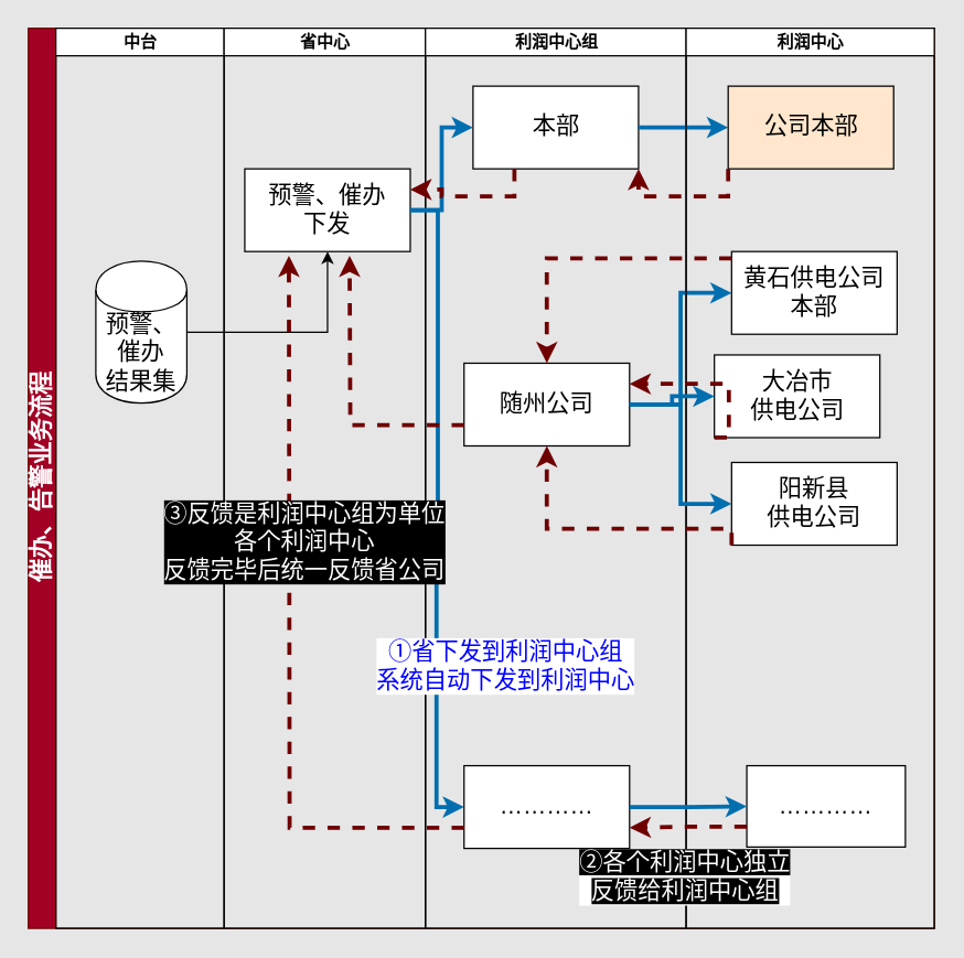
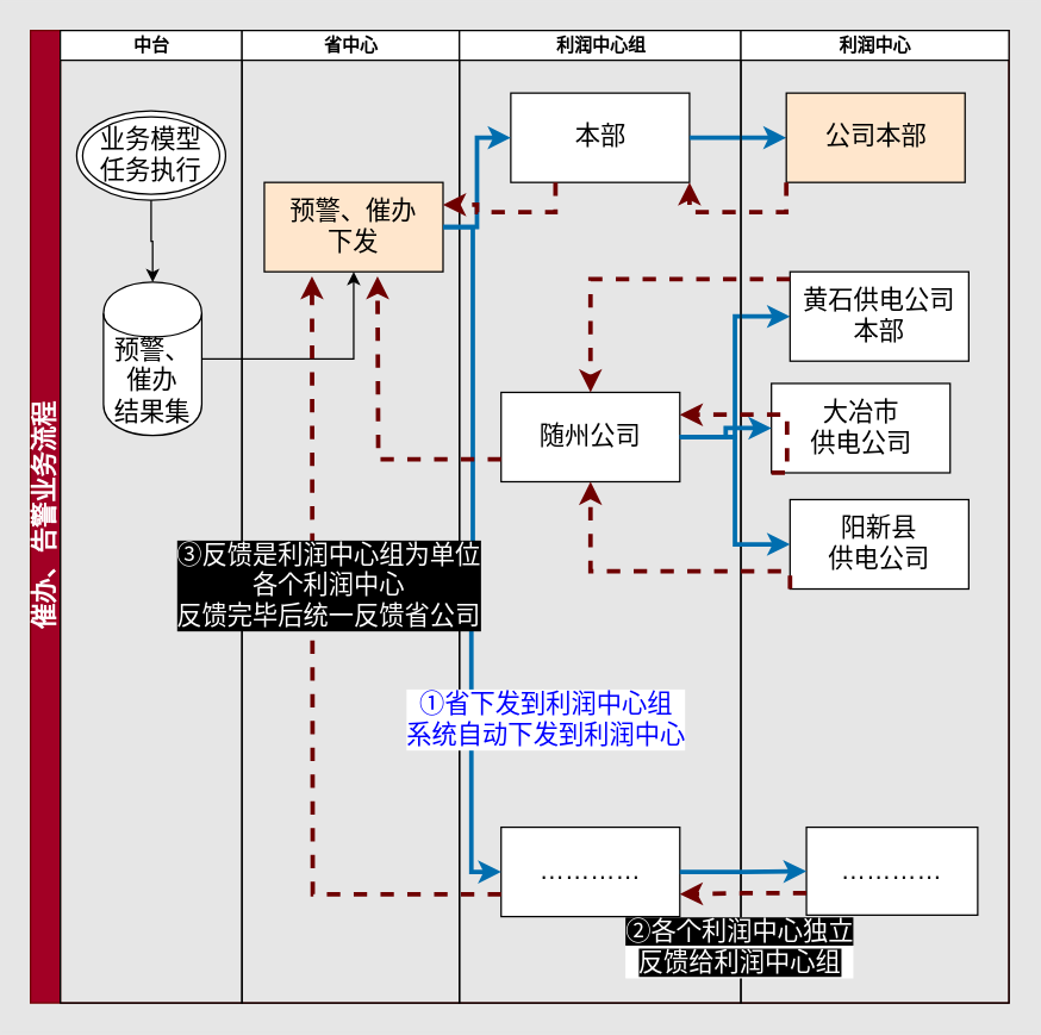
  <mxCell id="0" />
  <mxCell id="1" parent="0" />
  <mxCell id="2" value="催办、告警业务流程" style="swimlane;html=1;childLayout=stackLayout;resizeParent=1;resizeParentMax=0;startSize=20;horizontal=0;horizontalStack=1;fontSize=17;fillColor=#a20025;strokeColor=#6F0000;fontColor=#ffffff;" vertex="1" parent="1"><mxGeometry x="20" y="20" width="657" height="653" as="geometry"><mxRectangle x="295" y="163" width="30" height="157" as="alternateBounds" /></mxGeometry></mxCell>
  <mxCell id="3" value="中台" style="swimlane;html=1;startSize=20;" vertex="1" parent="2"><mxGeometry x="20" width="122" height="653" as="geometry" /></mxCell>
+ <mxCell id="4" value="业务模型&lt;br&gt;任务执行" style="ellipse;shape=doubleEllipse;whiteSpace=wrap;html=1;fontSize=17;" vertex="1" parent="3"><mxGeometry x="11" y="54" width="100" height="60" as="geometry" /></mxCell>
  <mxCell id="5" value="预警、催办&lt;br&gt;结果集" style="shape=cylinder;whiteSpace=wrap;html=1;boundedLbl=1;backgroundOutline=1;fontSize=17;" vertex="1" parent="3"><mxGeometry x="29" y="169" width="66" height="103" as="geometry" /></mxCell>
+ <mxCell id="6" value="" style="edgeStyle=orthogonalEdgeStyle;rounded=0;orthogonalLoop=1;jettySize=auto;html=1;fontSize=17;" edge="1" parent="3" source="4" target="5"><mxGeometry relative="1" as="geometry" /></mxCell>
  <mxCell id="7" value="省中心" style="swimlane;html=1;startSize=20;" vertex="1" parent="2"><mxGeometry x="142" width="146" height="653" as="geometry" /></mxCell>
- <mxCell id="8" value="预警、催办&lt;br&gt;下发" style="whiteSpace=wrap;html=1;fontSize=17;" vertex="1" parent="7"><mxGeometry x="15" y="102" width="120" height="60" as="geometry" /></mxCell>
+ <mxCell id="8" value="预警、催办&lt;br&gt;下发" style="whiteSpace=wrap;html=1;fontSize=17;fillColor=#ffe6cc;" vertex="1" parent="7"><mxGeometry x="15" y="102" width="120" height="60" as="geometry" /></mxCell>
  <mxCell id="9" value="利润中心组" style="swimlane;html=1;startSize=20;" vertex="1" parent="2"><mxGeometry x="288" width="189" height="653" as="geometry" /></mxCell>
  <mxCell id="10" value="…………" style="whiteSpace=wrap;html=1;fontSize=17;" vertex="1" parent="9"><mxGeometry x="28" y="535" width="120" height="60" as="geometry" /></mxCell>
  <mxCell id="11" value="随州公司" style="whiteSpace=wrap;html=1;fontSize=17;" vertex="1" parent="9"><mxGeometry x="28" y="243" width="120" height="60" as="geometry" /></mxCell>
  <mxCell id="12" value="本部" style="whiteSpace=wrap;html=1;fontSize=17;" vertex="1" parent="9"><mxGeometry x="34.5" y="42" width="120" height="60" as="geometry" /></mxCell>
  <mxCell id="13" value="" style="edgeStyle=orthogonalEdgeStyle;rounded=0;orthogonalLoop=1;jettySize=auto;html=1;fontSize=17;" edge="1" parent="2" source="5" target="8"><mxGeometry relative="1" as="geometry" /></mxCell>
  <mxCell id="14" value="" style="edgeStyle=orthogonalEdgeStyle;rounded=0;orthogonalLoop=1;jettySize=auto;html=1;fontSize=17;entryX=0;entryY=0.5;entryDx=0;entryDy=0;fillColor=#1ba1e2;strokeColor=#006EAF;strokeWidth=3;" edge="1" parent="2" source="8" target="10"><mxGeometry relative="1" as="geometry" /></mxCell>
  <mxCell id="15" value="①省下发到利润中心组&lt;br&gt;系统自动下发到利润中心" style="edgeLabel;html=1;align=center;verticalAlign=middle;resizable=0;points=[];fontSize=17;fontColor=#0000FF;" vertex="1" connectable="0" parent="14"><mxGeometry x="0.165" y="1" relative="1" as="geometry"><mxPoint x="48" y="75" as="offset" /></mxGeometry></mxCell>
  <mxCell id="16" style="edgeStyle=orthogonalEdgeStyle;rounded=0;orthogonalLoop=1;jettySize=auto;html=1;entryX=0;entryY=0.5;entryDx=0;entryDy=0;fontSize=17;fontColor=#33FF33;labelBackgroundColor=#33FF33;fillColor=#1ba1e2;strokeColor=#006EAF;strokeWidth=3;" edge="1" parent="2" source="8" target="12"><mxGeometry relative="1" as="geometry" /></mxCell>
  <mxCell id="17" value="" style="edgeStyle=orthogonalEdgeStyle;rounded=0;orthogonalLoop=1;jettySize=auto;html=1;labelBackgroundColor=#000000;fontSize=17;fontColor=#33FF33;fillColor=#1ba1e2;strokeColor=#006EAF;strokeWidth=3;" edge="1" parent="2" source="12" target="20"><mxGeometry relative="1" as="geometry" /></mxCell>
  <mxCell id="18" value="" style="edgeStyle=orthogonalEdgeStyle;rounded=0;orthogonalLoop=1;jettySize=auto;html=1;labelBackgroundColor=#000000;fontSize=17;fontColor=#33FF33;entryX=0;entryY=0.5;entryDx=0;entryDy=0;fillColor=#1ba1e2;strokeColor=#006EAF;strokeWidth=3;" edge="1" parent="2" source="11" target="21"><mxGeometry relative="1" as="geometry" /></mxCell>
  <mxCell id="19" value="利润中心" style="swimlane;html=1;startSize=20;" vertex="1" parent="2"><mxGeometry x="477" width="180" height="653" as="geometry" /></mxCell>
  <mxCell id="20" value="公司本部" style="whiteSpace=wrap;html=1;fontSize=17;fillColor=#ffe6cc;" vertex="1" parent="19"><mxGeometry x="30.5" y="42" width="120" height="60" as="geometry" /></mxCell>
  <mxCell id="21" value="黄石供电公司本部" style="whiteSpace=wrap;html=1;fontSize=17;" vertex="1" parent="19"><mxGeometry x="33" y="162" width="120" height="60" as="geometry" /></mxCell>
  <mxCell id="22" value="阳新县&lt;br&gt;供电公司" style="whiteSpace=wrap;html=1;fontSize=17;" vertex="1" parent="19"><mxGeometry x="33" y="315" width="120" height="60" as="geometry" /></mxCell>
  <mxCell id="23" value="大冶市&lt;br&gt;供电公司" style="whiteSpace=wrap;html=1;fontSize=17;" vertex="1" parent="19"><mxGeometry x="20.5" y="237" width="120" height="60" as="geometry" /></mxCell>
  <mxCell id="24" value="…………" style="whiteSpace=wrap;html=1;fontSize=17;" vertex="1" parent="19"><mxGeometry x="44" y="535" width="115" height="59" as="geometry" /></mxCell>
  <mxCell id="25" value="" style="edgeStyle=orthogonalEdgeStyle;rounded=0;orthogonalLoop=1;jettySize=auto;html=1;labelBackgroundColor=#000000;fontSize=17;fontColor=#33FF33;fillColor=#1ba1e2;strokeColor=#006EAF;strokeWidth=3;" edge="1" parent="2" source="10" target="24"><mxGeometry relative="1" as="geometry" /></mxCell>
  <mxCell id="26" style="edgeStyle=orthogonalEdgeStyle;rounded=0;orthogonalLoop=1;jettySize=auto;html=1;exitX=1;exitY=0.5;exitDx=0;exitDy=0;entryX=0;entryY=0.5;entryDx=0;entryDy=0;labelBackgroundColor=#000000;fontSize=17;fontColor=#33FF33;fillColor=#1ba1e2;strokeColor=#006EAF;strokeWidth=3;" edge="1" parent="2" source="11" target="23"><mxGeometry relative="1" as="geometry" /></mxCell>
  <mxCell id="27" style="edgeStyle=orthogonalEdgeStyle;rounded=0;orthogonalLoop=1;jettySize=auto;html=1;entryX=0;entryY=0.5;entryDx=0;entryDy=0;labelBackgroundColor=#000000;fontSize=17;fontColor=#33FF33;fillColor=#1ba1e2;strokeColor=#006EAF;strokeWidth=3;" edge="1" parent="2" source="11" target="22"><mxGeometry relative="1" as="geometry" /></mxCell>
  <mxCell id="28" style="edgeStyle=orthogonalEdgeStyle;rounded=0;orthogonalLoop=1;jettySize=auto;html=1;exitX=0;exitY=1;exitDx=0;exitDy=0;entryX=1;entryY=1;entryDx=0;entryDy=0;labelBackgroundColor=#000000;fontSize=17;fontColor=#0000FF;fillColor=#a20025;strokeColor=#6F0000;strokeWidth=3;dashed=1;" edge="1" parent="2" source="20" target="12"><mxGeometry relative="1" as="geometry" /></mxCell>
  <mxCell id="29" style="edgeStyle=orthogonalEdgeStyle;rounded=0;orthogonalLoop=1;jettySize=auto;html=1;entryX=1;entryY=0.25;entryDx=0;entryDy=0;labelBackgroundColor=#000000;fontSize=17;fontColor=#0000FF;fillColor=#a20025;strokeColor=#6F0000;exitX=0.25;exitY=1;exitDx=0;exitDy=0;strokeWidth=3;dashed=1;" edge="1" parent="2" source="12" target="8"><mxGeometry relative="1" as="geometry" /></mxCell>
  <mxCell id="30" style="edgeStyle=orthogonalEdgeStyle;rounded=0;orthogonalLoop=1;jettySize=auto;html=1;entryX=0.5;entryY=0;entryDx=0;entryDy=0;labelBackgroundColor=#000000;fontSize=17;fontColor=#0000FF;fillColor=#a20025;strokeColor=#6F0000;strokeWidth=3;dashed=1;" edge="1" parent="2" target="11"><mxGeometry relative="1" as="geometry"><mxPoint x="510" y="167" as="sourcePoint" /><Array as="points"><mxPoint x="510" y="167" /><mxPoint x="376" y="167" /></Array></mxGeometry></mxCell>
  <mxCell id="31" style="edgeStyle=orthogonalEdgeStyle;rounded=0;orthogonalLoop=1;jettySize=auto;html=1;exitX=0;exitY=1;exitDx=0;exitDy=0;entryX=1;entryY=0.25;entryDx=0;entryDy=0;dashed=1;labelBackgroundColor=#000000;strokeWidth=3;fontSize=17;fontColor=#0000FF;fillColor=#a20025;strokeColor=#6F0000;" edge="1" parent="2" source="23" target="11"><mxGeometry relative="1" as="geometry"><Array as="points"><mxPoint x="508" y="258" /></Array></mxGeometry></mxCell>
  <mxCell id="32" style="edgeStyle=orthogonalEdgeStyle;rounded=0;orthogonalLoop=1;jettySize=auto;html=1;exitX=0;exitY=1;exitDx=0;exitDy=0;dashed=1;labelBackgroundColor=#000000;strokeWidth=3;fontSize=17;fontColor=#0000FF;fillColor=#a20025;strokeColor=#6F0000;entryX=0.5;entryY=1;entryDx=0;entryDy=0;" edge="1" parent="2" source="22" target="11"><mxGeometry relative="1" as="geometry"><mxPoint x="376" y="231" as="targetPoint" /><Array as="points"><mxPoint x="510" y="363" /><mxPoint x="376" y="363" /></Array></mxGeometry></mxCell>
  <mxCell id="33" style="edgeStyle=orthogonalEdgeStyle;rounded=0;orthogonalLoop=1;jettySize=auto;html=1;exitX=0;exitY=0.75;exitDx=0;exitDy=0;entryX=1;entryY=0.75;entryDx=0;entryDy=0;dashed=1;labelBackgroundColor=#000000;strokeWidth=3;fontSize=17;fontColor=#0000FF;fillColor=#a20025;strokeColor=#6F0000;" edge="1" parent="2" source="24" target="10"><mxGeometry relative="1" as="geometry" /></mxCell>
  <mxCell id="34" value="&lt;span style=&quot;background-color: rgb(0 , 0 , 0)&quot;&gt;&lt;font color=&quot;#ffffff&quot;&gt;②各个利润中心独立&lt;br&gt;反馈给利润中心组&lt;/font&gt;&lt;/span&gt;" style="edgeLabel;html=1;align=center;verticalAlign=middle;resizable=0;points=[];fontSize=17;fontColor=#0000FF;" vertex="1" connectable="0" parent="33"><mxGeometry x="-0.277" y="1" relative="1" as="geometry"><mxPoint x="-15" y="35.71" as="offset" /></mxGeometry></mxCell>
  <mxCell id="35" style="edgeStyle=orthogonalEdgeStyle;rounded=0;orthogonalLoop=1;jettySize=auto;html=1;exitX=0;exitY=0.75;exitDx=0;exitDy=0;dashed=1;labelBackgroundColor=#000000;strokeWidth=3;fontSize=17;fontColor=#0000FF;fillColor=#a20025;strokeColor=#6F0000;" edge="1" parent="1" source="11"><mxGeometry relative="1" as="geometry"><mxPoint x="253" y="185" as="targetPoint" /></mxGeometry></mxCell>
  <mxCell id="36" value="&lt;font color=&quot;#ffffff&quot;&gt;&lt;span&gt;③反馈是利润中心组为单位&lt;br&gt;各个利润中心&lt;br&gt;反馈完毕后统一反馈省公司&lt;/span&gt;&lt;/font&gt;" style="edgeStyle=orthogonalEdgeStyle;rounded=0;orthogonalLoop=1;jettySize=auto;html=1;exitX=0;exitY=0.75;exitDx=0;exitDy=0;dashed=1;labelBackgroundColor=#000000;strokeWidth=3;fontSize=17;fontColor=#0000FF;fillColor=#a20025;strokeColor=#6F0000;" edge="1" parent="1" source="10"><mxGeometry x="0.229" y="-11" relative="1" as="geometry"><mxPoint x="209" y="185" as="targetPoint" /><mxPoint as="offset" /></mxGeometry></mxCell>
